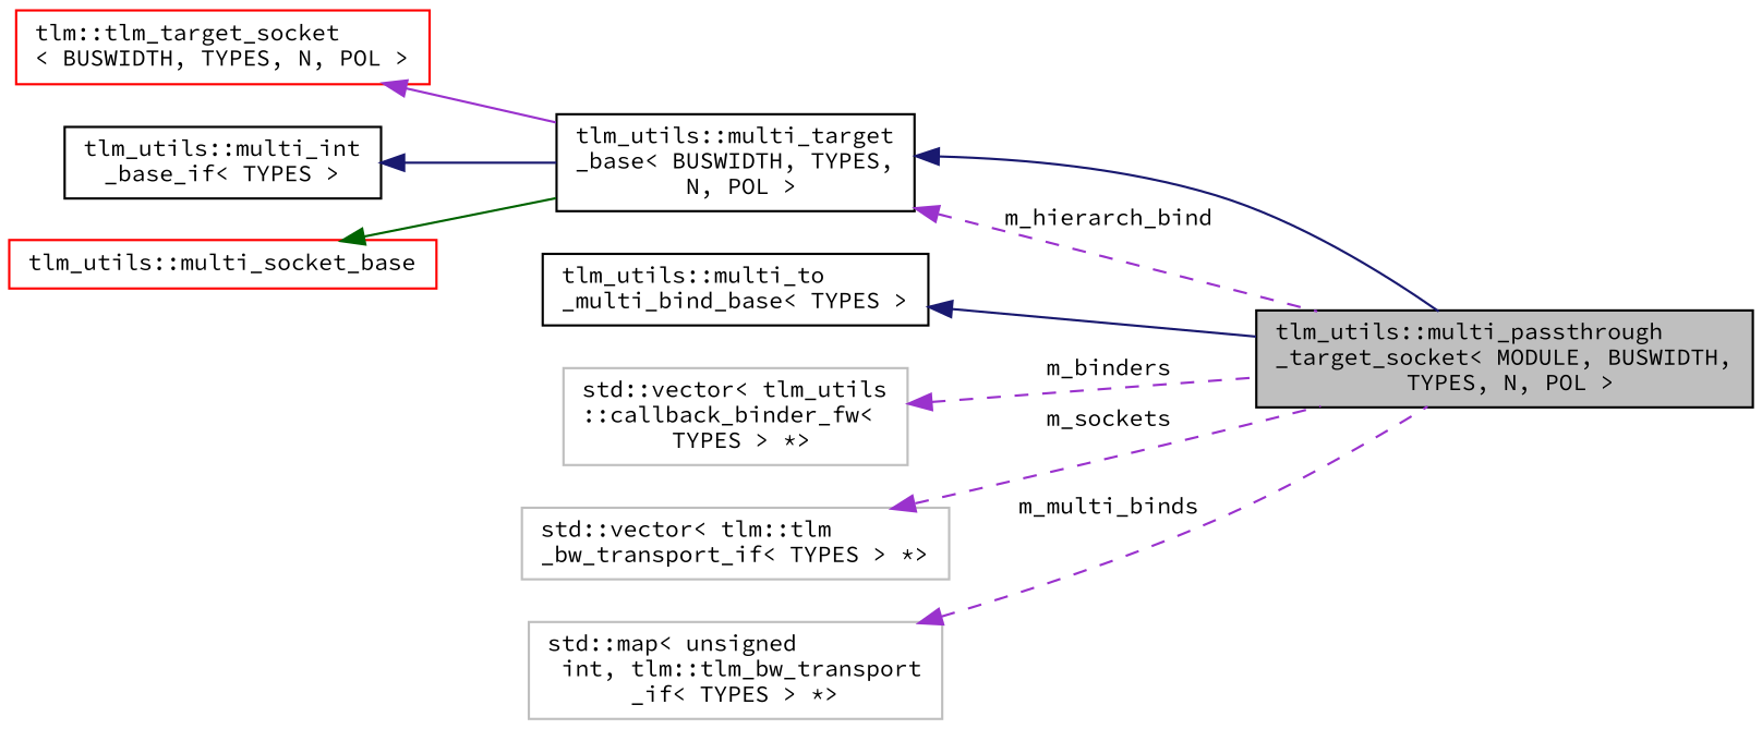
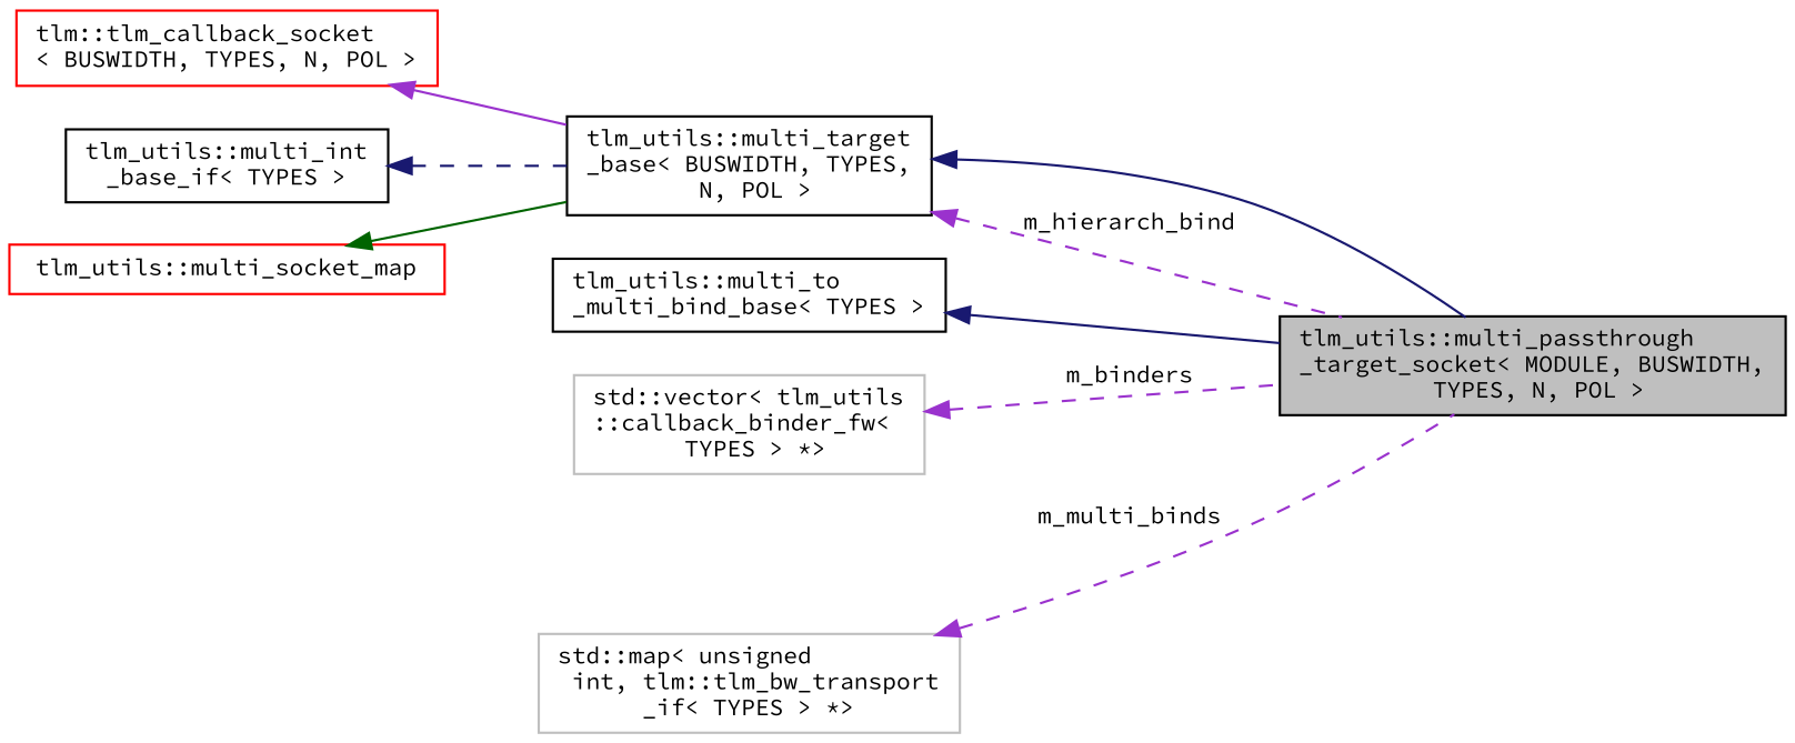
  digraph {
    fontname="Source Code Pro"
    rankdir=LR
    node [color=black fillcolor=white fontname="Source Code Pro" fontsize=10 shape=record style=filled]
    edge [color=darkorchid3 dir=back fontname="Source Code Pro" fontsize=10 labelfontname=FreeSans labelfontsize=10 style=solid]
    n1 [fillcolor=grey75 fontcolor=black height=0.2 label="tlm_utils::multi_passthrough\l_target_socket\< MODULE, BUSWIDTH,\l TYPES, N, POL \>" width=0.4]
    n2 [height=0.2 label="tlm_utils::multi_target\l_base\< BUSWIDTH, TYPES,\l N, POL \>" width=0.4]
-   n3 [color=red height=0.2 label="tlm::tlm_target_socket\l\< BUSWIDTH, TYPES, N, POL \>" width=0.4]
+   n3 [color=red height=0.2 label="tlm::tlm_callback_socket\l\< BUSWIDTH, TYPES, N, POL \>" width=0.4]
    n4 [height=0.2 label="tlm_utils::multi_int\l_base_if\< TYPES \>" width=0.4]
-   n5 [color=red height=0.2 label="tlm_utils::multi_socket_base" width=0.4]
+   n5 [color=red height=0.2 label="tlm_utils::multi_socket_map" width=0.4]
    n6 [height=0.2 label="tlm_utils::multi_to\l_multi_bind_base\< TYPES \>" width=0.4]
    n7 [color=grey75 height=0.2 label="std::vector\< tlm_utils\l::callback_binder_fw\<\l TYPES \> *\>" width=0.4]
-   n8 [color=grey75 height=0.2 label="std::vector\< tlm::tlm\l_bw_transport_if\< TYPES \> *\>" width=0.4]
    n9 [color=grey75 height=0.2 label="std::map\< unsigned\l int, tlm::tlm_bw_transport\l_if\< TYPES \> *\>" width=0.4]
    n2 -> n1 [color=midnightblue]
    n2 -> n1 [label=" m_hierarch_bind" style=dashed]
    n3 -> n2
-   n4 -> n2 [color=midnightblue]
+   n4 -> n2 [color=midnightblue style=dashed]
    n5 -> n2 [color=darkgreen]
    n6 -> n1 [color=midnightblue]
    n7 -> n1 [label=" m_binders" style=dashed]
-   n8 -> n1 [label=" m_sockets" style=dashed]
    n9 -> n1 [label=" m_multi_binds" style=dashed]
  }
